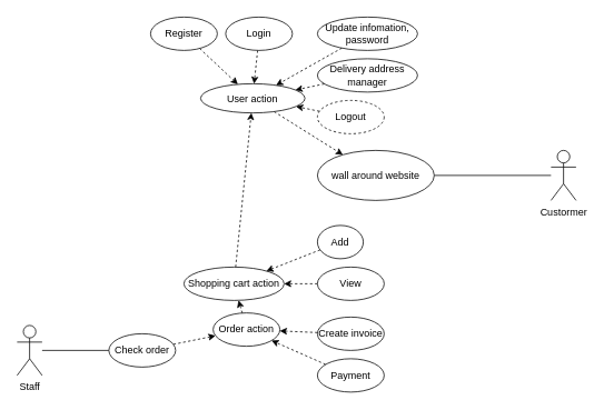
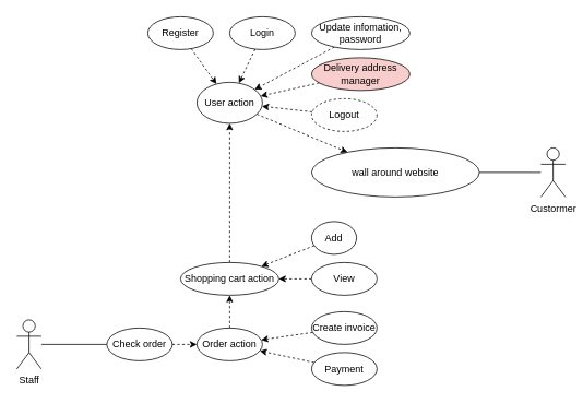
  <mxCell id="0" />
  <mxCell id="1" parent="0" />
  <mxCell id="2" style="edgeStyle=none;html=1;dashed=1;" edge="1" parent="1" source="3" target="8"><mxGeometry relative="1" as="geometry" /></mxCell>
  <mxCell id="3" value="Register" style="ellipse;whiteSpace=wrap;html=1;" vertex="1" parent="1"><mxGeometry x="180" y="20" width="80" height="40" as="geometry" /></mxCell>
  <mxCell id="4" value="Custormer" style="shape=umlActor;verticalLabelPosition=bottom;verticalAlign=top;html=1;outlineConnect=0;" vertex="1" parent="1"><mxGeometry x="660" y="180" width="30" height="60" as="geometry" /></mxCell>
  <mxCell id="5" style="edgeStyle=none;html=1;endArrow=none;endFill=0;" edge="1" parent="1" source="6" target="4"><mxGeometry relative="1" as="geometry" /></mxCell>
- <mxCell id="6" value="wall around website" style="ellipse;whiteSpace=wrap;html=1;" vertex="1" parent="1"><mxGeometry x="380" y="180" width="140" height="60" as="geometry" /></mxCell>
+ <mxCell id="6" value="wall around website" style="ellipse;whiteSpace=wrap;html=1;" vertex="1" parent="1"><mxGeometry x="380" y="180" width="205" height="60" as="geometry" /></mxCell>
  <mxCell id="7" style="edgeStyle=none;html=1;dashed=1;" edge="1" parent="1" source="8" target="6"><mxGeometry relative="1" as="geometry" /></mxCell>
- <mxCell id="8" value="User action" style="ellipse;whiteSpace=wrap;html=1;" vertex="1" parent="1"><mxGeometry x="240" y="100" width="125" height="35" as="geometry" /></mxCell>
+ <mxCell id="8" value="User action" style="ellipse;whiteSpace=wrap;html=1;" vertex="1" parent="1"><mxGeometry x="240" y="100" width="80" height="50" as="geometry" /></mxCell>
  <mxCell id="9" style="edgeStyle=none;html=1;dashed=1;" edge="1" parent="1" source="10" target="8"><mxGeometry relative="1" as="geometry" /></mxCell>
- <mxCell id="10" value="Login" style="ellipse;whiteSpace=wrap;html=1;" vertex="1" parent="1"><mxGeometry x="270" y="20" width="80" height="40" as="geometry" /></mxCell>
+ <mxCell id="10" value="Login" style="ellipse;whiteSpace=wrap;html=1;" vertex="1" parent="1"><mxGeometry x="280" y="20" width="80" height="40" as="geometry" /></mxCell>
  <mxCell id="11" style="edgeStyle=none;html=1;dashed=1;" edge="1" parent="1" source="12" target="8"><mxGeometry relative="1" as="geometry" /></mxCell>
  <mxCell id="12" value="Update infomation, password" style="ellipse;whiteSpace=wrap;html=1;" vertex="1" parent="1"><mxGeometry x="380" y="20" width="120" height="40" as="geometry" /></mxCell>
  <mxCell id="13" style="edgeStyle=none;html=1;dashed=1;" edge="1" parent="1" source="14" target="8"><mxGeometry relative="1" as="geometry" /></mxCell>
  <mxCell id="14" value="Logout" style="ellipse;whiteSpace=wrap;html=1;dashed=1;" vertex="1" parent="1"><mxGeometry x="380" y="120" width="80" height="40" as="geometry" /></mxCell>
  <mxCell id="15" style="edgeStyle=none;html=1;dashed=1;" edge="1" parent="1" source="16" target="8"><mxGeometry relative="1" as="geometry" /></mxCell>
  <mxCell id="16" value="Shopping cart action" style="ellipse;whiteSpace=wrap;html=1;" vertex="1" parent="1"><mxGeometry x="220" y="320" width="120" height="40" as="geometry" /></mxCell>
  <mxCell id="17" style="edgeStyle=none;html=1;dashed=1;" edge="1" parent="1" source="18" target="16"><mxGeometry relative="1" as="geometry" /></mxCell>
  <mxCell id="18" value="Add" style="ellipse;whiteSpace=wrap;html=1;" vertex="1" parent="1"><mxGeometry x="380" y="270" width="55" height="40" as="geometry" /></mxCell>
  <mxCell id="19" style="edgeStyle=none;html=1;dashed=1;" edge="1" parent="1" source="20" target="16"><mxGeometry relative="1" as="geometry" /></mxCell>
  <mxCell id="20" value="View" style="ellipse;whiteSpace=wrap;html=1;" vertex="1" parent="1"><mxGeometry x="380" y="320" width="80" height="40" as="geometry" /></mxCell>
  <mxCell id="21" style="edgeStyle=none;html=1;dashed=1;" edge="1" parent="1" source="22" target="16"><mxGeometry relative="1" as="geometry" /></mxCell>
- <mxCell id="22" value="Order action" style="ellipse;whiteSpace=wrap;html=1;" vertex="1" parent="1"><mxGeometry x="255" y="375" width="80" height="40" as="geometry" /></mxCell>
+ <mxCell id="22" value="Order action" style="ellipse;whiteSpace=wrap;html=1;" vertex="1" parent="1"><mxGeometry x="240" y="400" width="80" height="40" as="geometry" /></mxCell>
  <mxCell id="23" style="edgeStyle=none;html=1;endArrow=none;endFill=0;" edge="1" parent="1" source="24" target="32"><mxGeometry relative="1" as="geometry" /></mxCell>
  <mxCell id="24" value="Staff" style="shape=umlActor;verticalLabelPosition=bottom;verticalAlign=top;html=1;outlineConnect=0;" vertex="1" parent="1"><mxGeometry x="20" y="390" width="30" height="60" as="geometry" /></mxCell>
  <mxCell id="25" style="edgeStyle=none;html=1;dashed=1;" edge="1" parent="1" source="26" target="8"><mxGeometry relative="1" as="geometry" /></mxCell>
- <mxCell id="26" value="Delivery address manager" style="ellipse;whiteSpace=wrap;html=1;" vertex="1" parent="1"><mxGeometry x="380" y="70" width="120" height="40" as="geometry" /></mxCell>
+ <mxCell id="26" value="Delivery address manager" style="ellipse;whiteSpace=wrap;html=1;fillColor=#f8cecc;" vertex="1" parent="1"><mxGeometry x="380" y="70" width="120" height="40" as="geometry" /></mxCell>
  <mxCell id="27" style="edgeStyle=none;html=1;dashed=1;" edge="1" parent="1" source="28" target="22"><mxGeometry relative="1" as="geometry" /></mxCell>
  <mxCell id="28" value="Create invoice" style="ellipse;whiteSpace=wrap;html=1;" vertex="1" parent="1"><mxGeometry x="380" y="380" width="80" height="40" as="geometry" /></mxCell>
  <mxCell id="29" style="edgeStyle=none;html=1;dashed=1;" edge="1" parent="1" source="30" target="22"><mxGeometry relative="1" as="geometry" /></mxCell>
  <mxCell id="30" value="Payment" style="ellipse;whiteSpace=wrap;html=1;" vertex="1" parent="1"><mxGeometry x="380" y="430" width="80" height="40" as="geometry" /></mxCell>
  <mxCell id="31" style="edgeStyle=none;html=1;dashed=1;" edge="1" parent="1" source="32" target="22"><mxGeometry relative="1" as="geometry" /></mxCell>
  <mxCell id="32" value="Check order" style="ellipse;whiteSpace=wrap;html=1;" vertex="1" parent="1"><mxGeometry x="130" y="400" width="80" height="40" as="geometry" /></mxCell>
